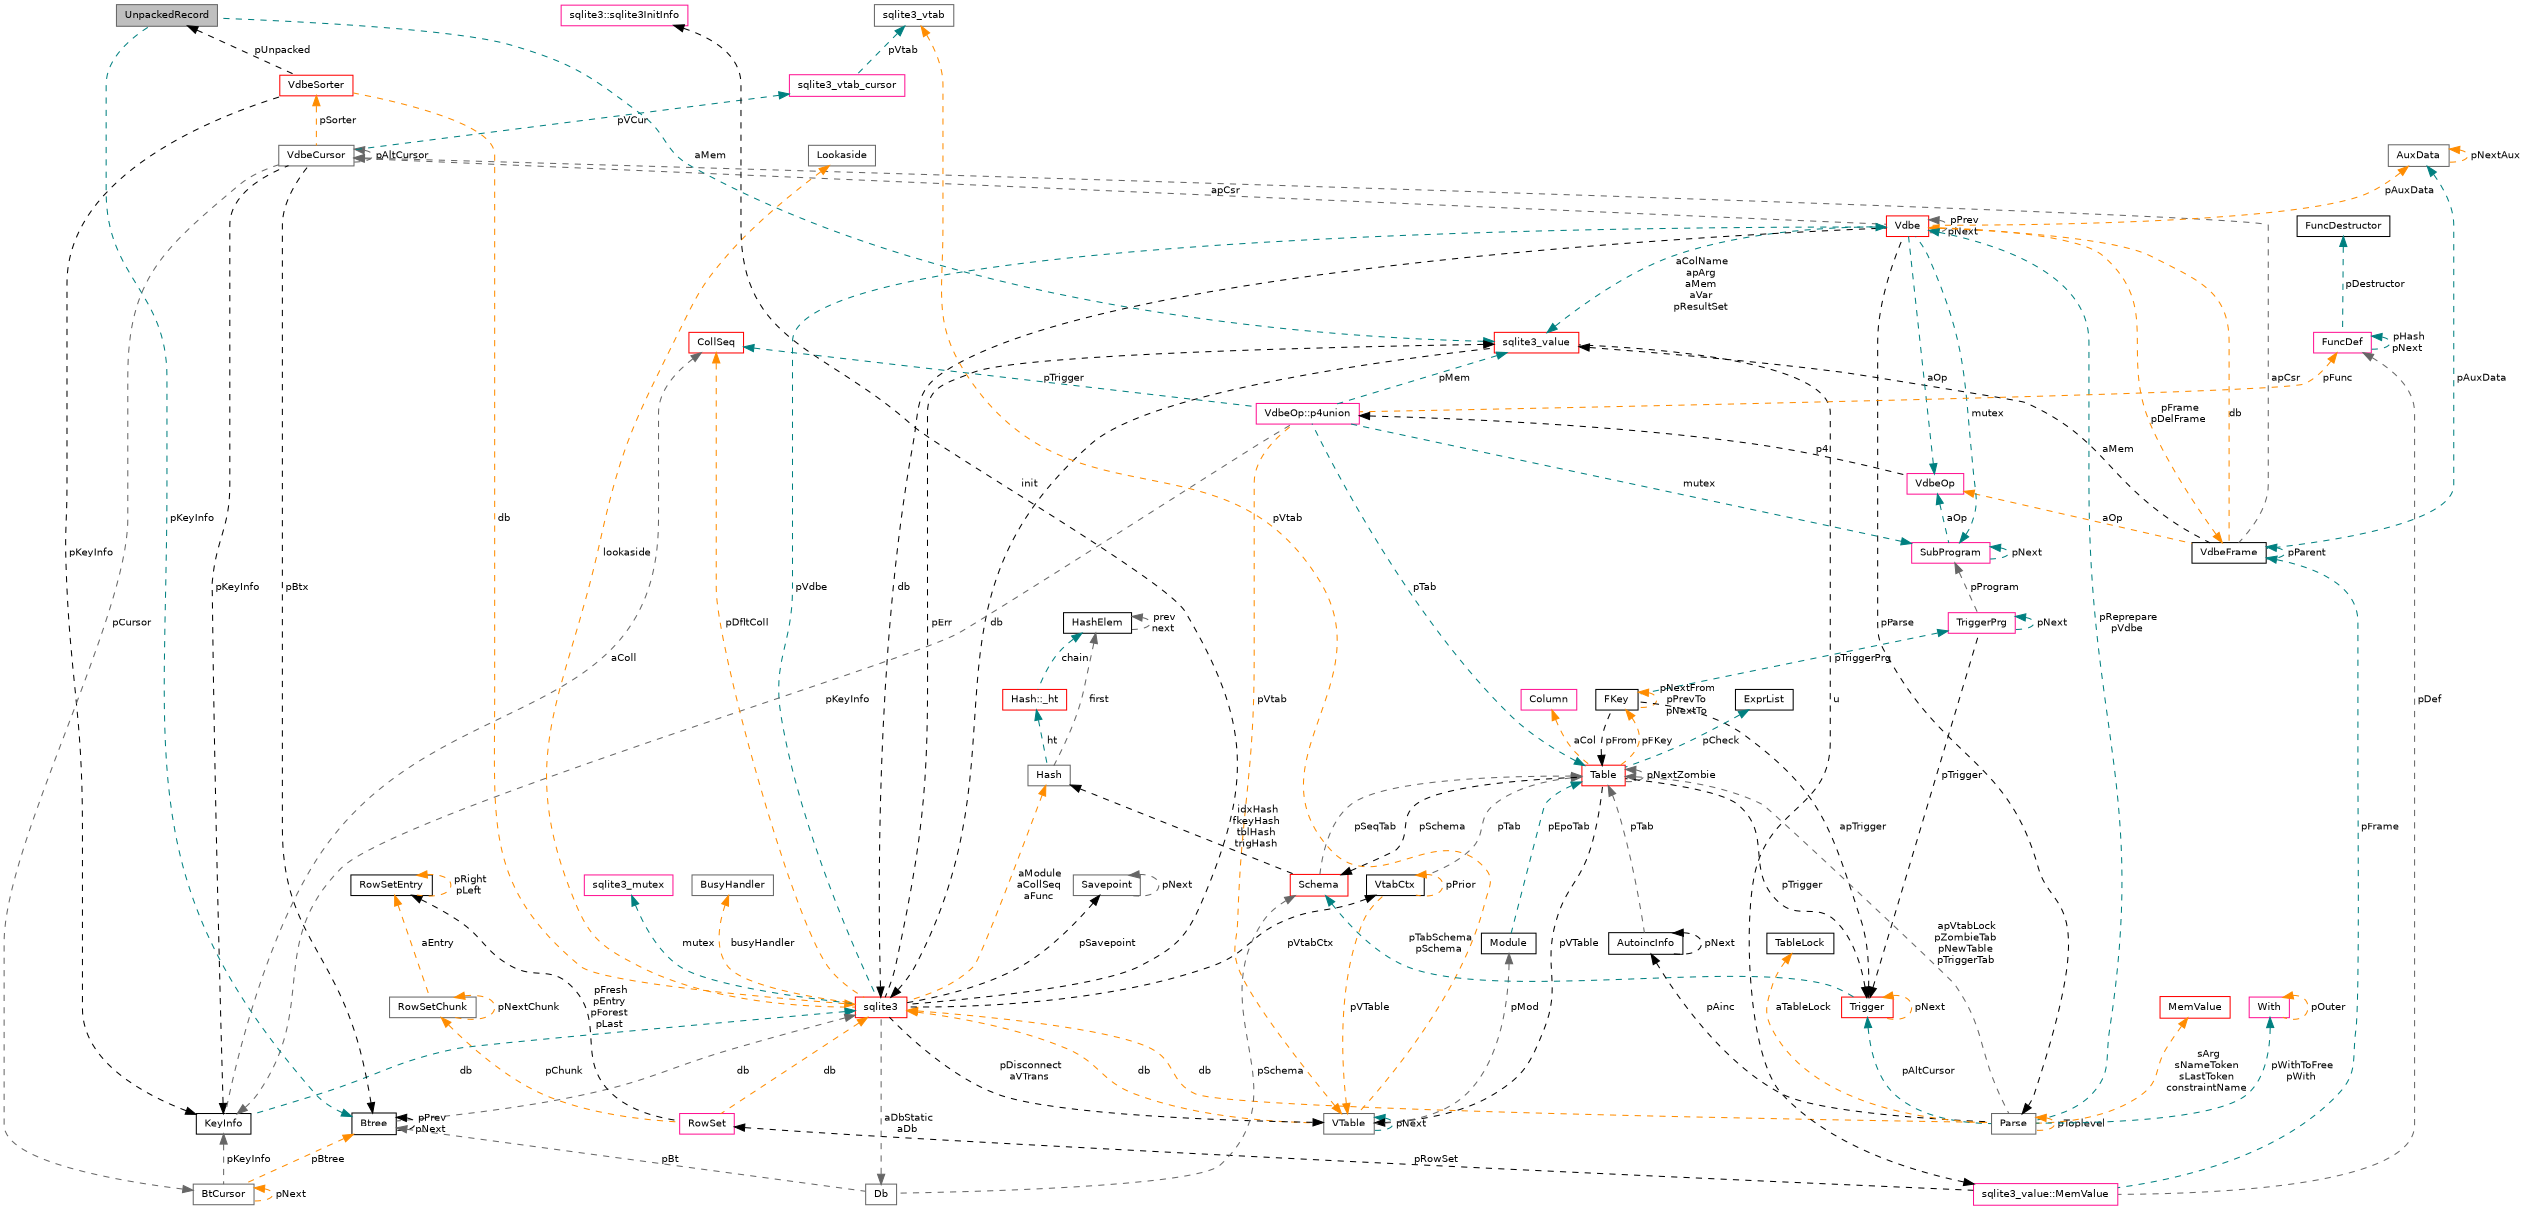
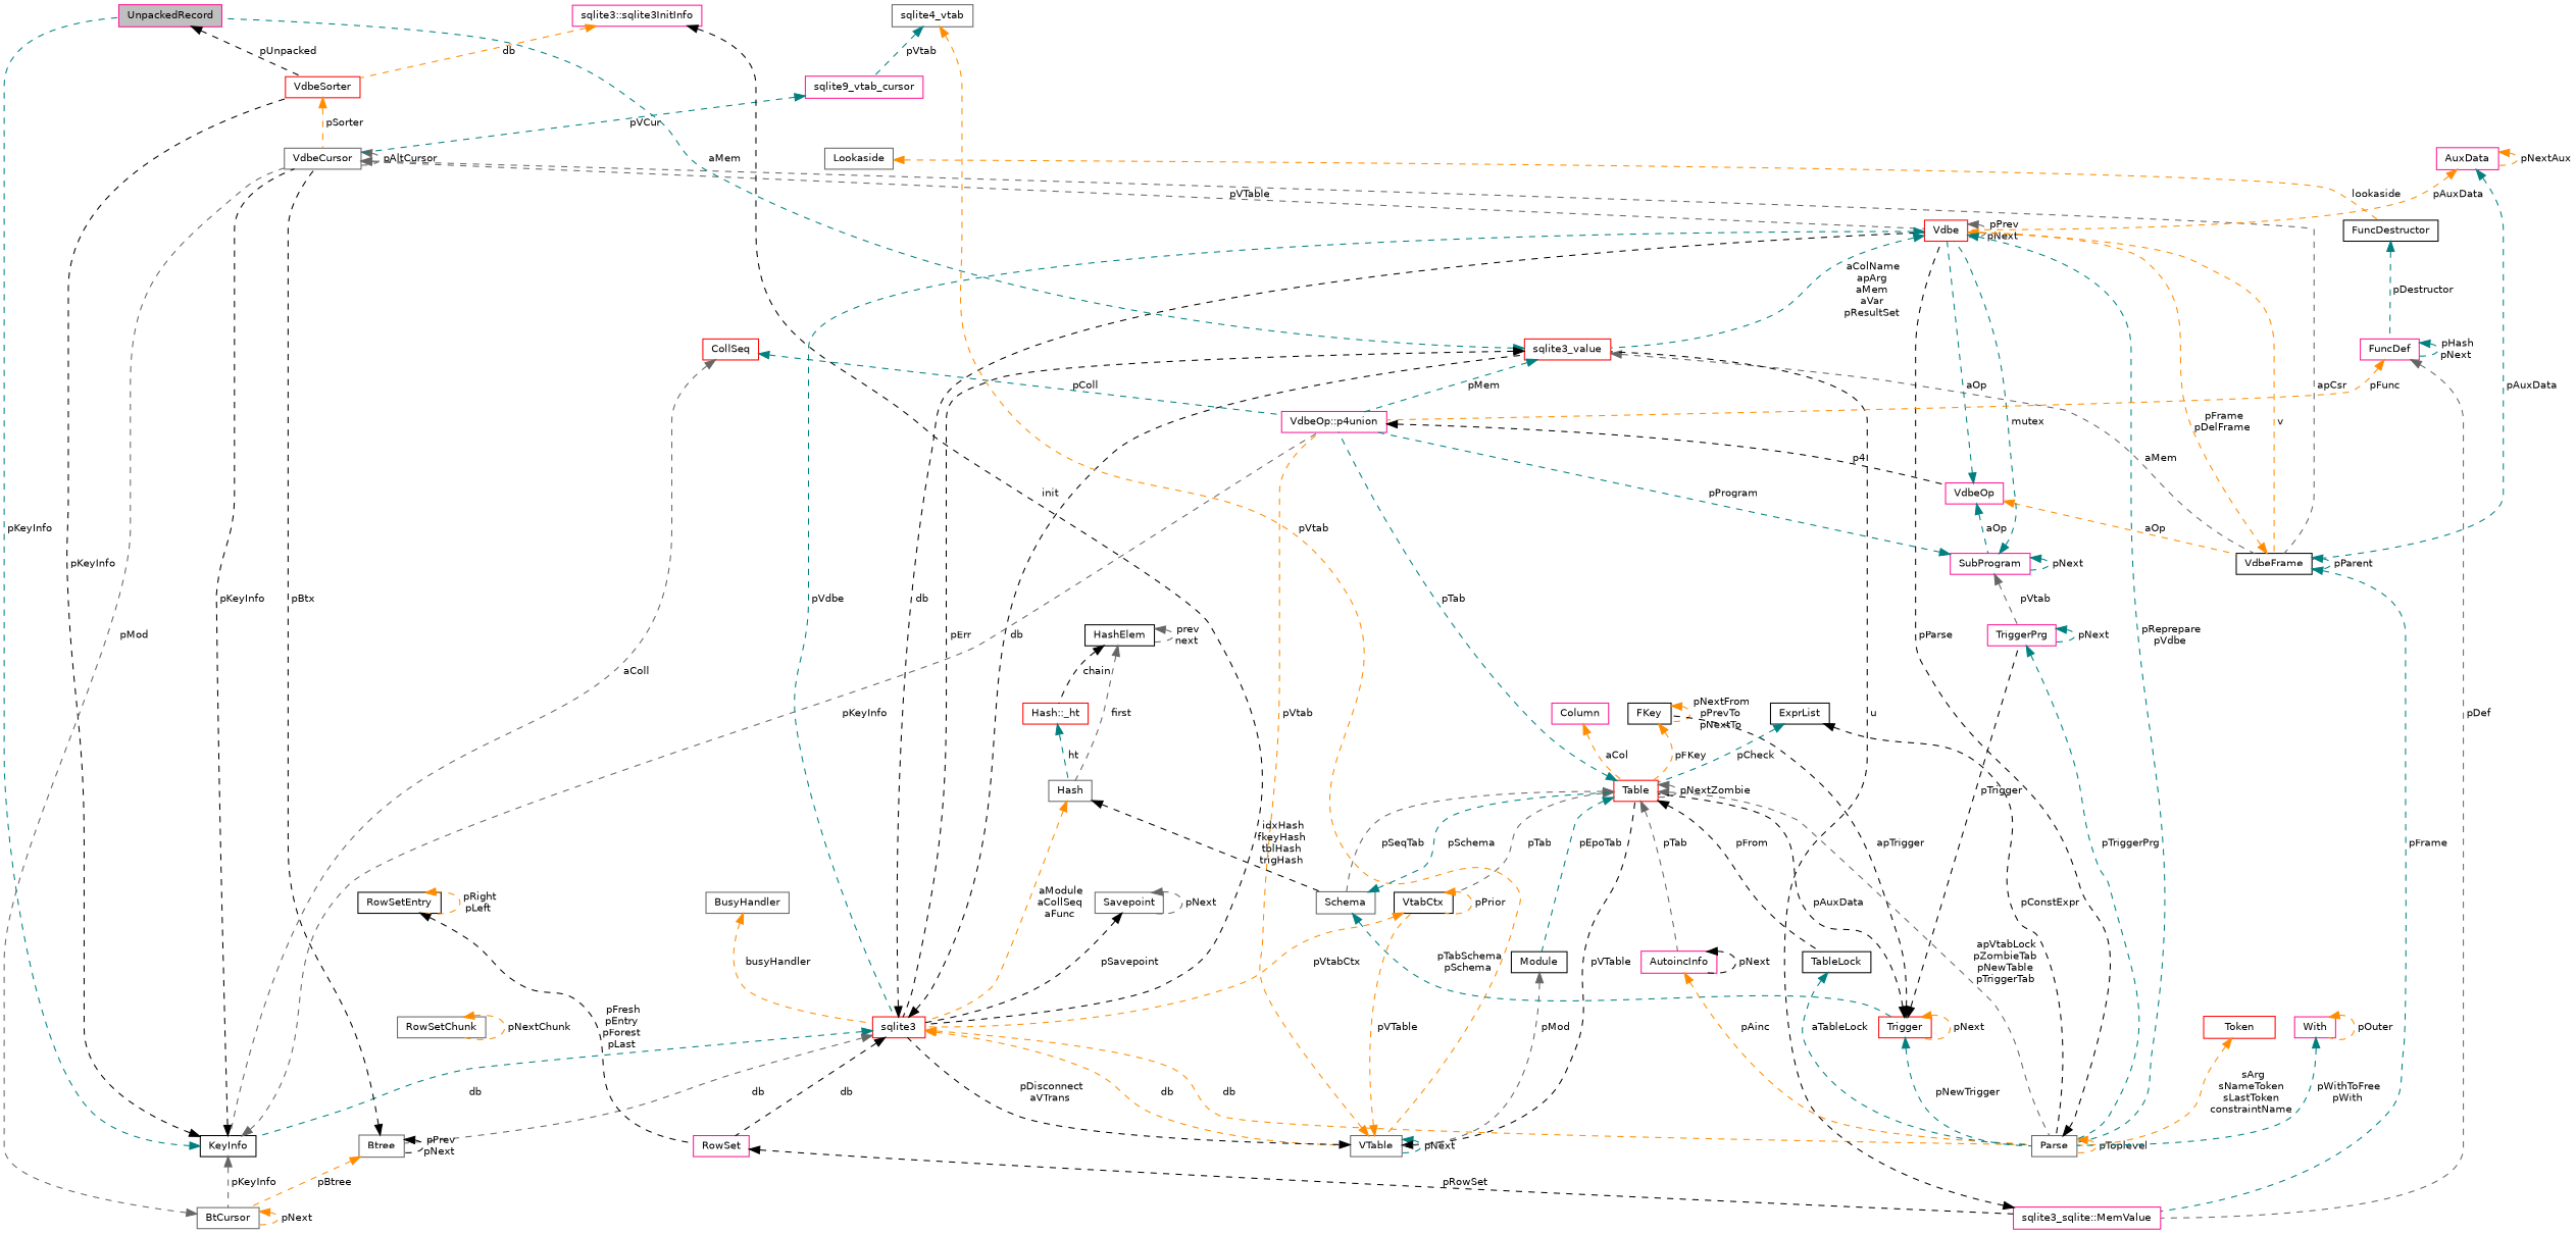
  digraph {
    node [color=gray40 fillcolor=white fontname=Helvetica fontsize=10 shape=record style=filled]
    edge [color=darkorange dir=back fontname=Helvetica fontsize=10 labelfontname=Helvetica labelfontsize=10 style=dashed]
-   n1 [fillcolor=grey75 fontcolor=black height=0.2 label=UnpackedRecord width=0.4]
+   n1 [color=deeppink fillcolor=grey75 fontcolor=black height=0.2 label=UnpackedRecord width=0.4]
    n2 [color=red height=0.2 label=VdbeSorter width=0.4]
    n3 [height=0.2 label=VdbeCursor width=0.4]
    n4 [color=red height=0.2 label=sqlite3_value width=0.4]
    n5 [color=red height=0.2 label=sqlite3 width=0.4]
    n6 [color=red height=0.2 label=Vdbe width=0.4]
    n7 [color=black height=0.2 label=VdbeFrame width=0.4]
    n8 [color=deeppink height=0.2 label="VdbeOp::p4union" width=0.4]
    n9 [color=black height=0.2 label=KeyInfo width=0.4]
-   n10 [color=black height=0.2 label=Btree width=0.4]
+   n10 [height=0.2 label=Btree width=0.4]
    n11 [height=0.2 label=VTable width=0.4]
    n12 [height=0.2 label=Parse width=0.4]
    n13 [color=deeppink height=0.2 label=RowSet width=0.4]
-   n14 [color=deeppink height=0.2 label="sqlite3_value::MemValue" width=0.4]
+   n14 [color=deeppink height=0.2 label="sqlite3_sqlite::MemValue" width=0.4]
    n15 [color=deeppink height=0.2 label=VdbeOp width=0.4]
    n16 [height=0.2 label=BtCursor width=0.4]
-   n17 [height=0.2 label=Db width=0.4]
    n18 [color=red height=0.2 label=Table width=0.4]
    n19 [color=black height=0.2 label=VtabCtx width=0.4]
-   n20 [height=0.2 label=AuxData width=0.4]
+   n20 [color=deeppink height=0.2 label=AuxData width=0.4]
    n21 [color=red height=0.2 label=CollSeq width=0.4]
-   n22 [color=deeppink height=0.2 label=sqlite3_vtab_cursor width=0.4]
-   n23 [height=0.2 label=sqlite3_vtab width=0.4]
+   n22 [color=deeppink height=0.2 label=sqlite9_vtab_cursor width=0.4]
+   n23 [height=0.2 label=sqlite4_vtab width=0.4]
    n24 [color=deeppink height=0.2 label=SubProgram width=0.4]
    n25 [color=deeppink height=0.2 label=TriggerPrg width=0.4]
    n26 [color=black height=0.2 label=Module width=0.4]
-   n27 [color=red height=0.2 label=Schema width=0.4]
+   n27 [height=0.2 label=Schema width=0.4]
    n28 [color=black height=0.2 label=FKey width=0.4]
-   n29 [color=black height=0.2 label=AutoincInfo width=0.4]
+   n29 [color=deeppink height=0.2 label=AutoincInfo width=0.4]
    n30 [color=red height=0.2 label=Trigger width=0.4]
    n31 [height=0.2 label=Hash width=0.4]
    n32 [color=red height=0.2 label="Hash::_ht" width=0.4]
    n33 [color=black height=0.2 label=HashElem width=0.4]
    n34 [color=deeppink height=0.2 label=Column width=0.4]
    n35 [color=black height=0.2 label=ExprList width=0.4]
    n36 [color=deeppink height=0.2 label=FuncDef width=0.4]
    n37 [color=black height=0.2 label=FuncDestructor width=0.4]
    n38 [color=black height=0.2 label=TableLock width=0.4]
-   n39 [color=red height=0.2 label=MemValue width=0.4]
+   n39 [color=red height=0.2 label=Token width=0.4]
    n40 [color=deeppink height=0.2 label=With width=0.4]
    n41 [height=0.2 label=Savepoint width=0.4]
    n42 [height=0.2 label=Lookaside width=0.4]
-   n43 [color=deeppink height=0.2 label=sqlite3_mutex width=0.4]
    n44 [color=deeppink height=0.2 label="sqlite3::sqlite3InitInfo" width=0.4]
    n45 [height=0.2 label=BusyHandler width=0.4]
    n46 [height=0.2 label=RowSetChunk width=0.4]
    n47 [color=black height=0.2 label=RowSetEntry width=0.4]
    n1 -> n2 [color=black label=" pUnpacked"]
    n2 -> n3 [label=" pSorter"]
    n3 -> n3 [color=gray40 label=" pAltCursor"]
-   n3 -> n6 [color=gray40 label=" apCsr"]
+   n3 -> n6 [color=gray40 label=" pVTable"]
    n3 -> n7 [color=gray40 label=" apCsr"]
    n4 -> n1 [color=teal label=" aMem"]
    n4 -> n5 [color=black label=" pErr"]
-   n4 -> n6 [color=teal label=" aColName\napArg\naMem\naVar\npResultSet"]
-   n4 -> n7 [color=black label=" aMem"]
+   n6 -> n4 [color=teal label=" aColName\napArg\naMem\naVar\npResultSet"]
+   n4 -> n7 [color=gray40 label=" aMem"]
    n4 -> n8 [color=teal label=" pMem"]
-   n5 -> n2 [label=" db"]
+   n44 -> n2 [label=" db"]
    n5 -> n4 [color=black label=" db"]
    n5 -> n6 [color=black label=" db"]
    n5 -> n9 [color=teal label=" db"]
    n5 -> n10 [color=gray40 label=" db"]
    n5 -> n11 [label=" db"]
    n5 -> n12 [label=" db"]
-   n5 -> n13 [label=" db"]
+   n5 -> n13 [color=black label=" db"]
    n6 -> n5 [color=teal label=" pVdbe"]
    n6 -> n6 [color=gray40 label=" pPrev\npNext"]
-   n6 -> n7 [label=" db"]
+   n6 -> n7 [label=" v"]
    n6 -> n12 [color=teal label=" pReprepare\npVdbe"]
    n7 -> n6 [label=" pFrame\npDelFrame"]
    n7 -> n7 [color=teal label=" pParent"]
    n7 -> n14 [color=teal label=" pFrame"]
    n8 -> n15 [color=black label=" p4"]
-   n10 -> n1 [color=teal label=" pKeyInfo"]
+   n9 -> n1 [color=teal label=" pKeyInfo"]
    n9 -> n2 [color=black label=" pKeyInfo"]
    n9 -> n3 [color=black label=" pKeyInfo"]
    n9 -> n8 [color=gray40 label=" pKeyInfo"]
    n9 -> n16 [color=gray40 label=" pKeyInfo"]
    n10 -> n3 [color=black label=" pBtx"]
    n10 -> n10 [color=black label=" pPrev\npNext"]
    n10 -> n16 [label=" pBtree"]
-   n10 -> n17 [color=gray40 label=" pBt"]
    n11 -> n5 [color=black label=" pDisconnect\naVTrans"]
    n11 -> n8 [label=" pVtab"]
    n11 -> n11 [color=teal label=" pNext"]
    n11 -> n18 [color=black label=" pVTable"]
    n11 -> n19 [label=" pVTable"]
    n12 -> n6 [color=black label=" pParse"]
    n12 -> n12 [label=" pToplevel"]
    n13 -> n14 [color=black label=" pRowSet"]
    n14 -> n4 [color=black label=" u"]
    n15 -> n6 [color=teal label=" aOp"]
    n15 -> n7 [label=" aOp"]
    n15 -> n24 [color=teal label=" aOp"]
-   n16 -> n3 [color=gray40 label=" pCursor"]
+   n16 -> n3 [color=gray40 label=" pMod"]
    n16 -> n16 [label=" pNext"]
-   n17 -> n5 [color=gray40 label=" aDbStatic\naDb"]
    n18 -> n8 [color=teal label=" pTab"]
    n18 -> n12 [color=gray40 label=" apVtabLock\npZombieTab\npNewTable\npTriggerTab"]
    n18 -> n18 [color=gray40 label=" pNextZombie"]
    n18 -> n19 [color=gray40 label=" pTab"]
    n18 -> n26 [color=teal label=" pEpoTab"]
    n18 -> n27 [color=gray40 label=" pSeqTab"]
-   n18 -> n28 [color=black label=" pFrom"]
+   n18 -> n38 [color=black label=" pFrom"]
    n18 -> n29 [color=gray40 label=" pTab"]
-   n19 -> n5 [color=black label=" pVtabCtx"]
+   n19 -> n5 [label=" pVtabCtx"]
    n19 -> n19 [label=" pPrior"]
    n20 -> n6 [label=" pAuxData"]
    n20 -> n7 [color=teal label=" pAuxData"]
    n20 -> n20 [label=" pNextAux"]
-   n21 -> n5 [label=" pDfltColl"]
-   n21 -> n8 [color=teal label=" pTrigger"]
+   n21 -> n8 [color=teal label=" pColl"]
    n21 -> n9 [color=gray40 label=" aColl"]
    n22 -> n3 [color=teal label=" pVCur"]
    n23 -> n11 [label=" pVtab"]
    n23 -> n22 [color=teal label=" pVtab"]
    n24 -> n6 [color=teal label=" mutex"]
-   n24 -> n8 [color=teal label=" mutex"]
+   n24 -> n8 [color=teal label=" pProgram"]
    n24 -> n24 [color=teal label=" pNext"]
-   n24 -> n25 [color=gray40 label=" pProgram"]
-   n25 -> n28 [color=teal label=" pTriggerPrg"]
+   n24 -> n25 [color=gray40 label=" pVtab"]
+   n25 -> n12 [color=teal label=" pTriggerPrg"]
    n25 -> n25 [color=teal label=" pNext"]
    n26 -> n11 [color=gray40 label=" pMod"]
-   n27 -> n17 [color=gray40 label=" pSchema"]
-   n27 -> n18 [color=black label=" pSchema"]
+   n27 -> n18 [color=teal label=" pSchema"]
    n27 -> n30 [color=teal label=" pTabSchema\npSchema"]
    n28 -> n18 [label=" pFKey"]
    n28 -> n28 [label=" pNextFrom\npPrevTo\npNextTo"]
-   n29 -> n12 [color=black label=" pAinc"]
+   n29 -> n12 [label=" pAinc"]
    n29 -> n29 [color=black label=" pNext"]
-   n30 -> n12 [color=teal label=" pAltCursor"]
-   n30 -> n18 [color=black label=" pTrigger"]
+   n30 -> n12 [color=teal label=" pNewTrigger"]
+   n30 -> n18 [color=black label=" pAuxData"]
    n30 -> n25 [color=black label=" pTrigger"]
    n30 -> n28 [color=black label=" apTrigger"]
    n30 -> n30 [label=" pNext"]
    n31 -> n5 [label=" aModule\naCollSeq\naFunc"]
    n31 -> n27 [color=black label=" idxHash\nfkeyHash\ntblHash\ntrigHash"]
    n32 -> n31 [color=teal label=" ht"]
    n33 -> n31 [color=gray40 label=" first"]
-   n33 -> n32 [color=teal label=" chain"]
+   n33 -> n32 [color=black label=" chain"]
    n33 -> n33 [color=gray40 label=" prev\nnext"]
    n34 -> n18 [label=" aCol"]
+   n35 -> n12 [color=black label=" pConstExpr"]
    n35 -> n18 [color=teal label=" pCheck"]
    n36 -> n8 [label=" pFunc"]
    n36 -> n14 [color=gray40 label=" pDef"]
    n36 -> n36 [color=teal label=" pHash\npNext"]
    n37 -> n36 [color=teal label=" pDestructor"]
-   n38 -> n12 [label=" aTableLock"]
+   n38 -> n12 [color=teal label=" aTableLock"]
    n39 -> n12 [label=" sArg\nsNameToken\nsLastToken\nconstraintName"]
    n40 -> n12 [color=teal label=" pWithToFree\npWith"]
    n40 -> n40 [label=" pOuter"]
    n41 -> n5 [color=black label=" pSavepoint"]
    n41 -> n41 [color=gray40 label=" pNext"]
-   n42 -> n5 [label=" lookaside"]
-   n43 -> n5 [color=teal label=" mutex"]
+   n42 -> n37 [label=" lookaside"]
    n44 -> n5 [color=black label=" init"]
    n45 -> n5 [label=" busyHandler"]
-   n46 -> n13 [label=" pChunk"]
    n46 -> n46 [label=" pNextChunk"]
    n47 -> n13 [color=black label=" pFresh\npEntry\npForest\npLast"]
-   n47 -> n46 [label=" aEntry"]
    n47 -> n47 [label=" pRight\npLeft"]
  }
